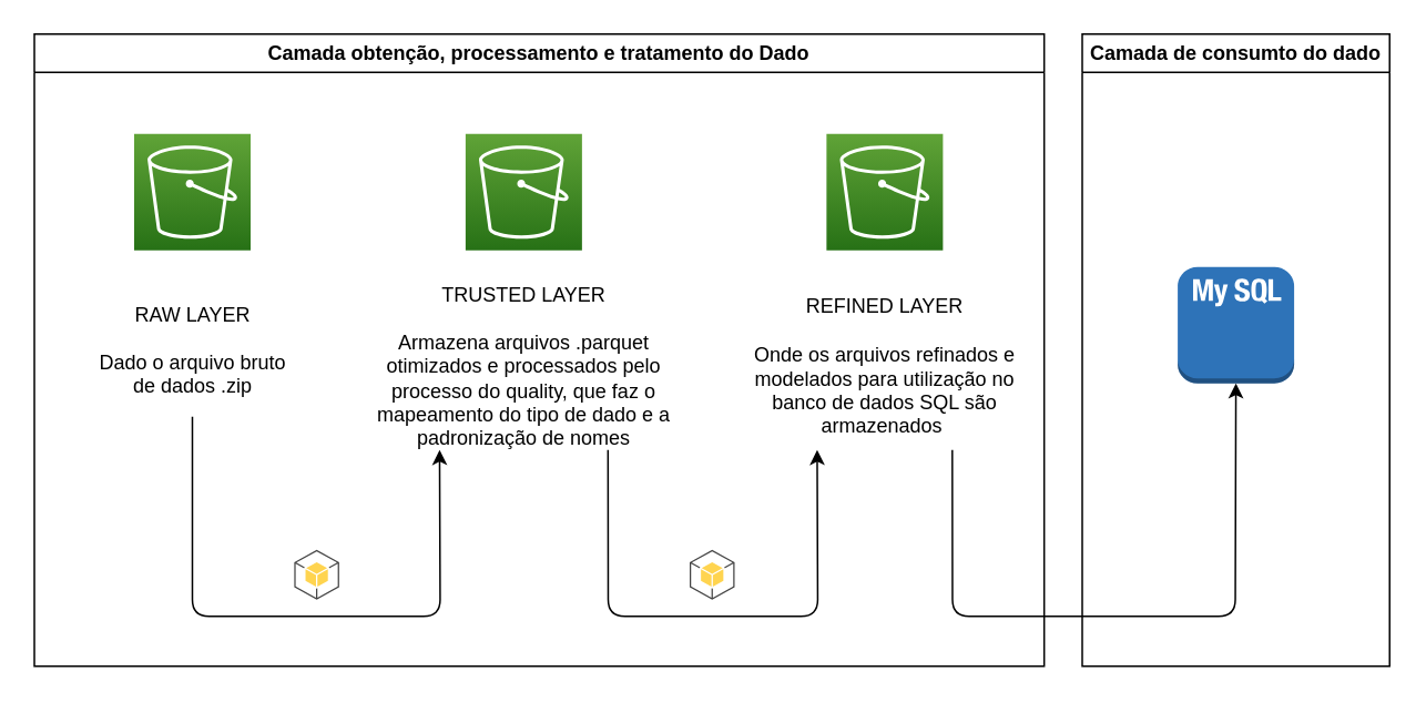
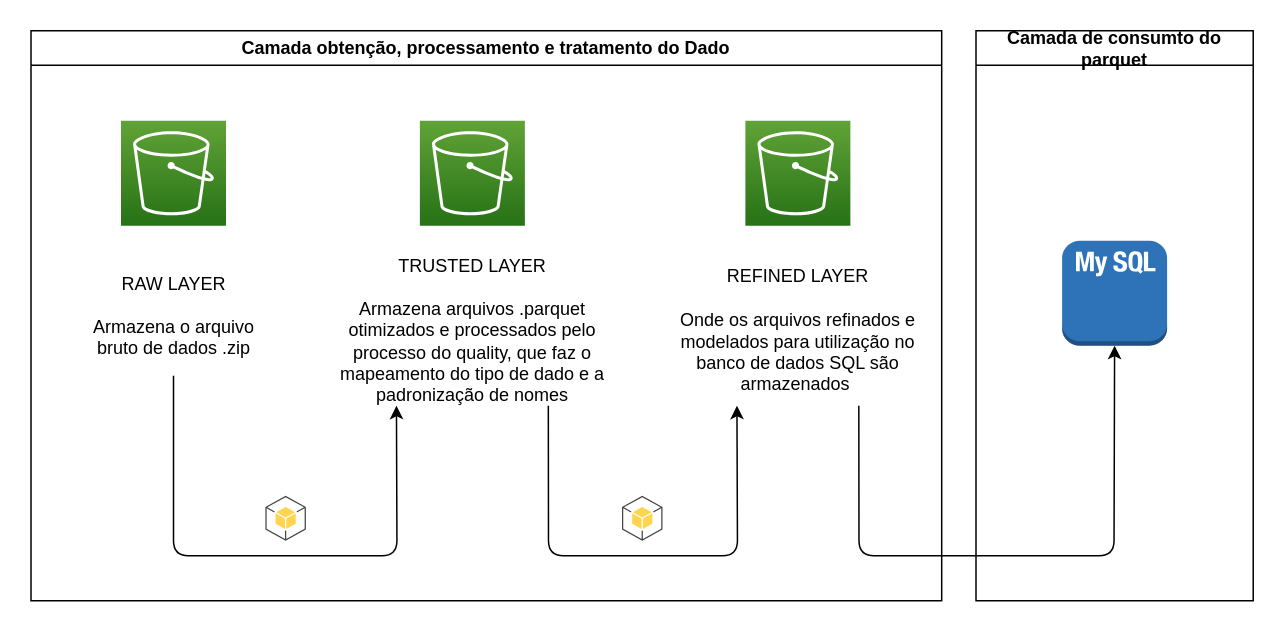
  <mxCell id="0" />
  <mxCell id="1" parent="0" />
  <mxCell id="2" value="" style="sketch=0;points=[[0,0,0],[0.25,0,0],[0.5,0,0],[0.75,0,0],[1,0,0],[0,1,0],[0.25,1,0],[0.5,1,0],[0.75,1,0],[1,1,0],[0,0.25,0],[0,0.5,0],[0,0.75,0],[1,0.25,0],[1,0.5,0],[1,0.75,0]];outlineConnect=0;fontColor=#232F3E;gradientColor=#60A337;gradientDirection=north;fillColor=#277116;strokeColor=#ffffff;dashed=0;verticalLabelPosition=bottom;verticalAlign=top;align=center;html=1;fontSize=12;fontStyle=0;aspect=fixed;shape=mxgraph.aws4.resourceIcon;resIcon=mxgraph.aws4.s3;" vertex="1" parent="1"><mxGeometry x="80" y="80" width="70" height="70" as="geometry" /></mxCell>
  <mxCell id="3" value="" style="sketch=0;points=[[0,0,0],[0.25,0,0],[0.5,0,0],[0.75,0,0],[1,0,0],[0,1,0],[0.25,1,0],[0.5,1,0],[0.75,1,0],[1,1,0],[0,0.25,0],[0,0.5,0],[0,0.75,0],[1,0.25,0],[1,0.5,0],[1,0.75,0]];outlineConnect=0;fontColor=#232F3E;gradientColor=#60A337;gradientDirection=north;fillColor=#277116;strokeColor=#ffffff;dashed=0;verticalLabelPosition=bottom;verticalAlign=top;align=center;html=1;fontSize=12;fontStyle=0;aspect=fixed;shape=mxgraph.aws4.resourceIcon;resIcon=mxgraph.aws4.s3;" vertex="1" parent="1"><mxGeometry x="279.25" y="80" width="70" height="70" as="geometry" /></mxCell>
  <mxCell id="4" value="" style="sketch=0;points=[[0,0,0],[0.25,0,0],[0.5,0,0],[0.75,0,0],[1,0,0],[0,1,0],[0.25,1,0],[0.5,1,0],[0.75,1,0],[1,1,0],[0,0.25,0],[0,0.5,0],[0,0.75,0],[1,0.25,0],[1,0.5,0],[1,0.75,0]];outlineConnect=0;fontColor=#232F3E;gradientColor=#60A337;gradientDirection=north;fillColor=#277116;strokeColor=#ffffff;dashed=0;verticalLabelPosition=bottom;verticalAlign=top;align=center;html=1;fontSize=12;fontStyle=0;aspect=fixed;shape=mxgraph.aws4.resourceIcon;resIcon=mxgraph.aws4.s3;" vertex="1" parent="1"><mxGeometry x="496.25" y="80" width="70" height="70" as="geometry" /></mxCell>
  <mxCell id="5" style="edgeStyle=none;html=1;entryX=0.25;entryY=1;entryDx=0;entryDy=0;" edge="1" parent="1" source="6" target="8"><mxGeometry relative="1" as="geometry"><Array as="points"><mxPoint x="115" y="370" /><mxPoint x="264" y="370" /></Array></mxGeometry></mxCell>
- <mxCell id="6" value="RAW LAYER&lt;br&gt;&lt;br&gt;Dado o arquivo bruto de dados .zip" style="text;html=1;strokeColor=none;fillColor=none;align=center;verticalAlign=middle;whiteSpace=wrap;rounded=0;" vertex="1" parent="1"><mxGeometry x="53.75" y="170" width="122.5" height="80" as="geometry" /></mxCell>
+ <mxCell id="6" value="RAW LAYER&lt;br&gt;&lt;br&gt;Armazena o arquivo bruto de dados .zip" style="text;html=1;strokeColor=none;fillColor=none;align=center;verticalAlign=middle;whiteSpace=wrap;rounded=0;" vertex="1" parent="1"><mxGeometry x="53.75" y="170" width="122.5" height="80" as="geometry" /></mxCell>
  <mxCell id="7" style="edgeStyle=none;html=1;exitX=0.75;exitY=1;exitDx=0;exitDy=0;entryX=0.25;entryY=1;entryDx=0;entryDy=0;" edge="1" parent="1" source="8" target="10"><mxGeometry relative="1" as="geometry"><Array as="points"><mxPoint x="365" y="370" /><mxPoint x="491" y="370" /></Array></mxGeometry></mxCell>
  <mxCell id="8" value="TRUSTED LAYER&lt;br&gt;&lt;br&gt;Armazena arquivos .parquet otimizados e processados pelo processo do quality, que faz o mapeamento do tipo de dado e a padronização de nomes" style="text;html=1;strokeColor=none;fillColor=none;align=center;verticalAlign=middle;whiteSpace=wrap;rounded=0;" vertex="1" parent="1"><mxGeometry x="213" y="170" width="202.5" height="100" as="geometry" /></mxCell>
  <mxCell id="9" style="edgeStyle=none;html=1;exitX=0.75;exitY=1;exitDx=0;exitDy=0;entryX=0.5;entryY=1;entryDx=0;entryDy=0;entryPerimeter=0;" edge="1" parent="1" source="10" target="15"><mxGeometry relative="1" as="geometry"><Array as="points"><mxPoint x="572" y="370" /><mxPoint x="742" y="370" /></Array></mxGeometry></mxCell>
  <mxCell id="10" value="REFINED LAYER&lt;br&gt;&lt;br&gt;Onde os arquivos refinados e modelados para utilização no banco de dados SQL são armazenados&amp;nbsp;" style="text;html=1;strokeColor=none;fillColor=none;align=center;verticalAlign=middle;whiteSpace=wrap;rounded=0;" vertex="1" parent="1"><mxGeometry x="450" y="170" width="162.5" height="100" as="geometry" /></mxCell>
  <mxCell id="11" value="Camada obtenção, processamento e tratamento do Dado" style="swimlane;whiteSpace=wrap;html=1;" vertex="1" parent="1"><mxGeometry x="20" y="20" width="607.13" height="380" as="geometry" /></mxCell>
  <mxCell id="12" value="" style="outlineConnect=0;dashed=0;verticalLabelPosition=bottom;verticalAlign=top;align=center;html=1;shape=mxgraph.aws3.android;fillColor=#FFD44F;gradientColor=none;" vertex="1" parent="11"><mxGeometry x="156.25" y="310" width="27" height="30" as="geometry" /></mxCell>
  <mxCell id="13" value="" style="outlineConnect=0;dashed=0;verticalLabelPosition=bottom;verticalAlign=top;align=center;html=1;shape=mxgraph.aws3.android;fillColor=#FFD44F;gradientColor=none;" vertex="1" parent="11"><mxGeometry x="394" y="310" width="27" height="30" as="geometry" /></mxCell>
- <mxCell id="14" value="Camada de consumto do dado" style="swimlane;whiteSpace=wrap;html=1;" vertex="1" parent="1"><mxGeometry x="650" y="20" width="184.81" height="380" as="geometry" /></mxCell>
+ <mxCell id="14" value="Camada de consumto do parquet" style="swimlane;whiteSpace=wrap;html=1;" vertex="1" parent="1"><mxGeometry x="650" y="20" width="184.81" height="380" as="geometry" /></mxCell>
  <mxCell id="15" value="" style="outlineConnect=0;dashed=0;verticalLabelPosition=bottom;verticalAlign=top;align=center;html=1;shape=mxgraph.aws3.mysql_db_instance_2;fillColor=#2E73B8;gradientColor=none;" vertex="1" parent="14"><mxGeometry x="57.4" y="140" width="70" height="70" as="geometry" /></mxCell>
